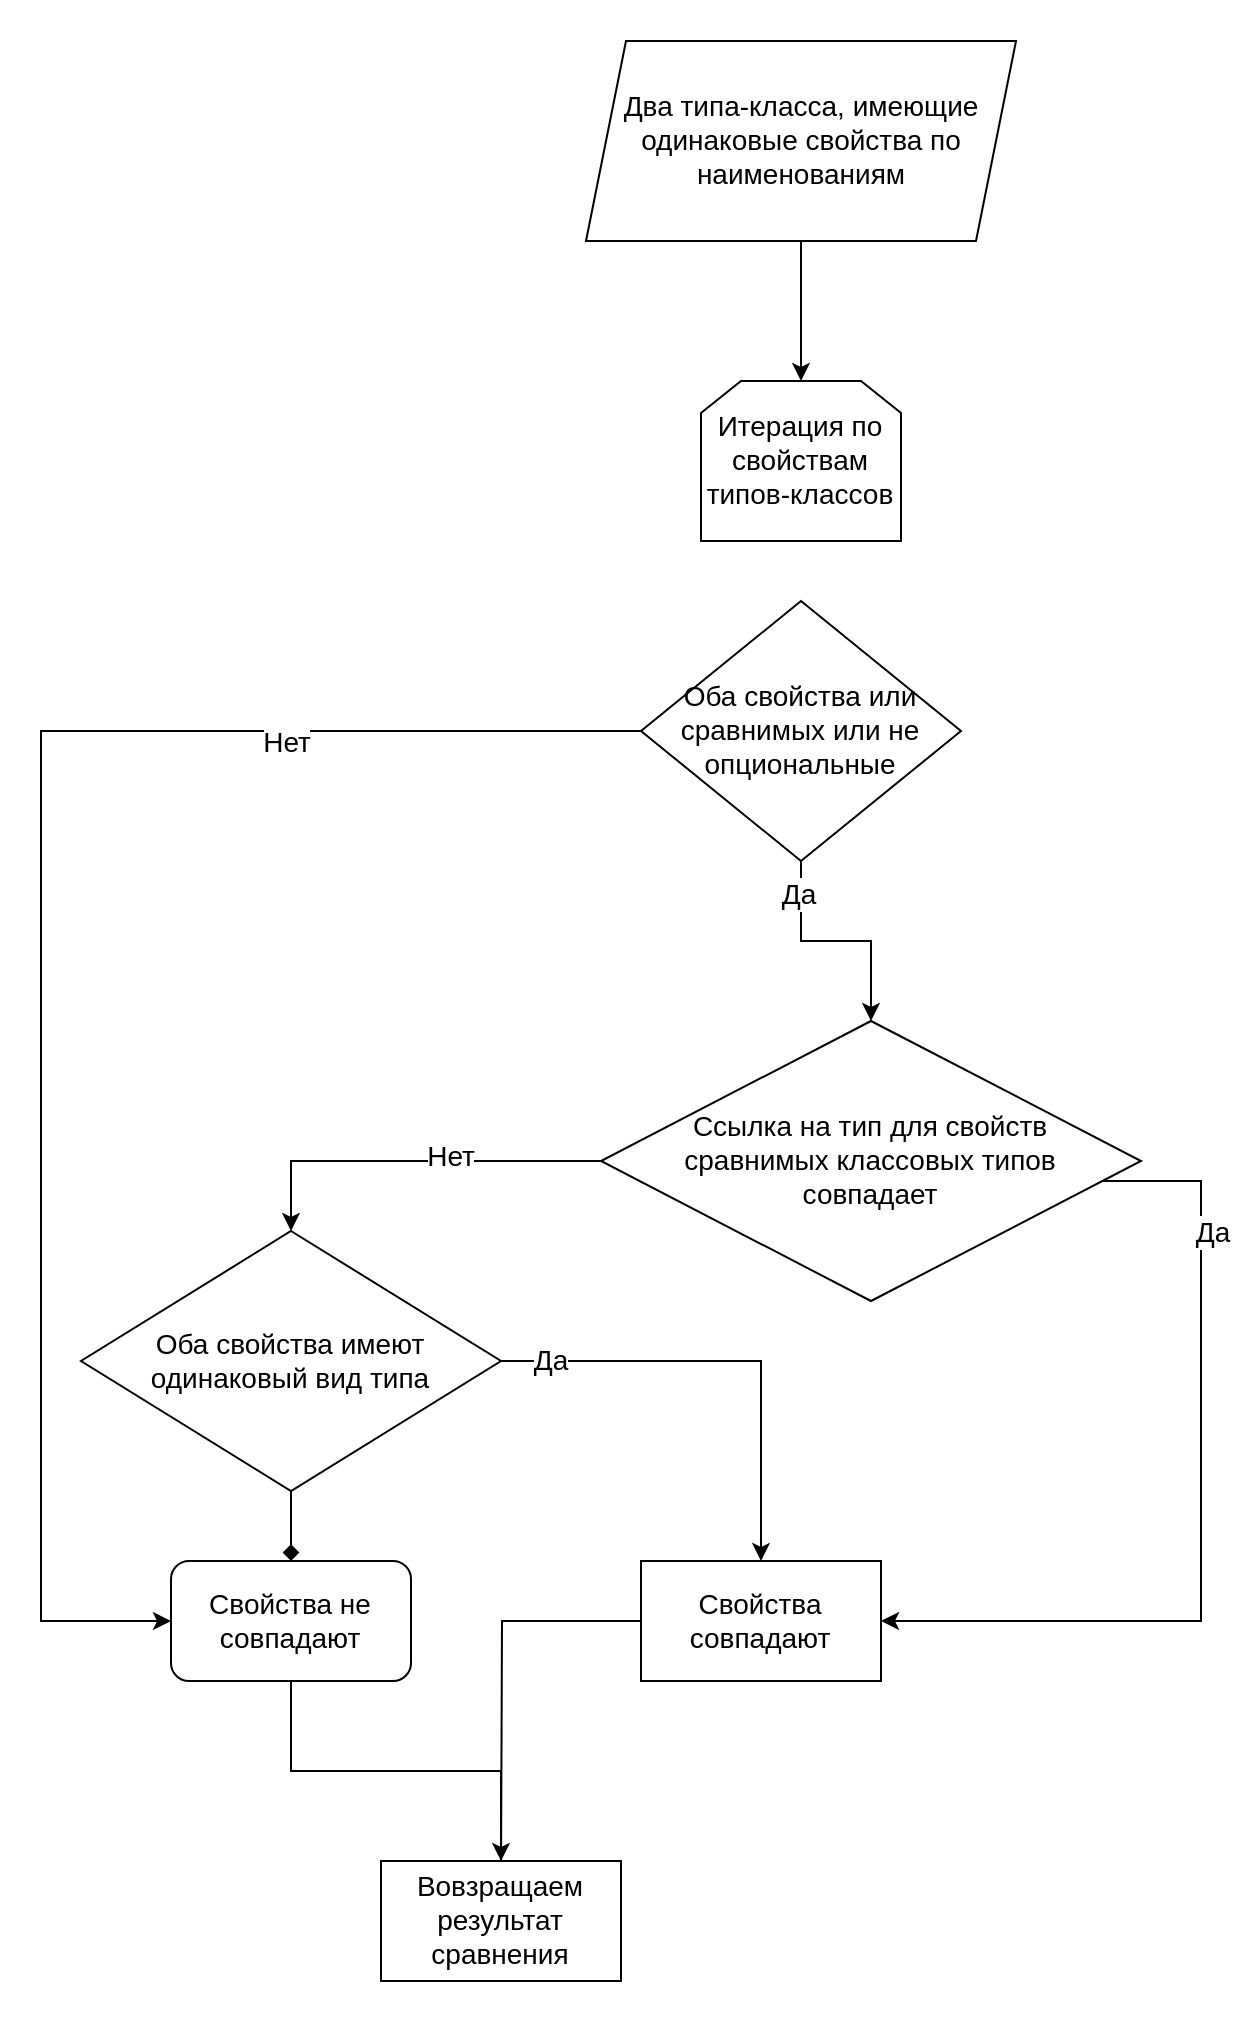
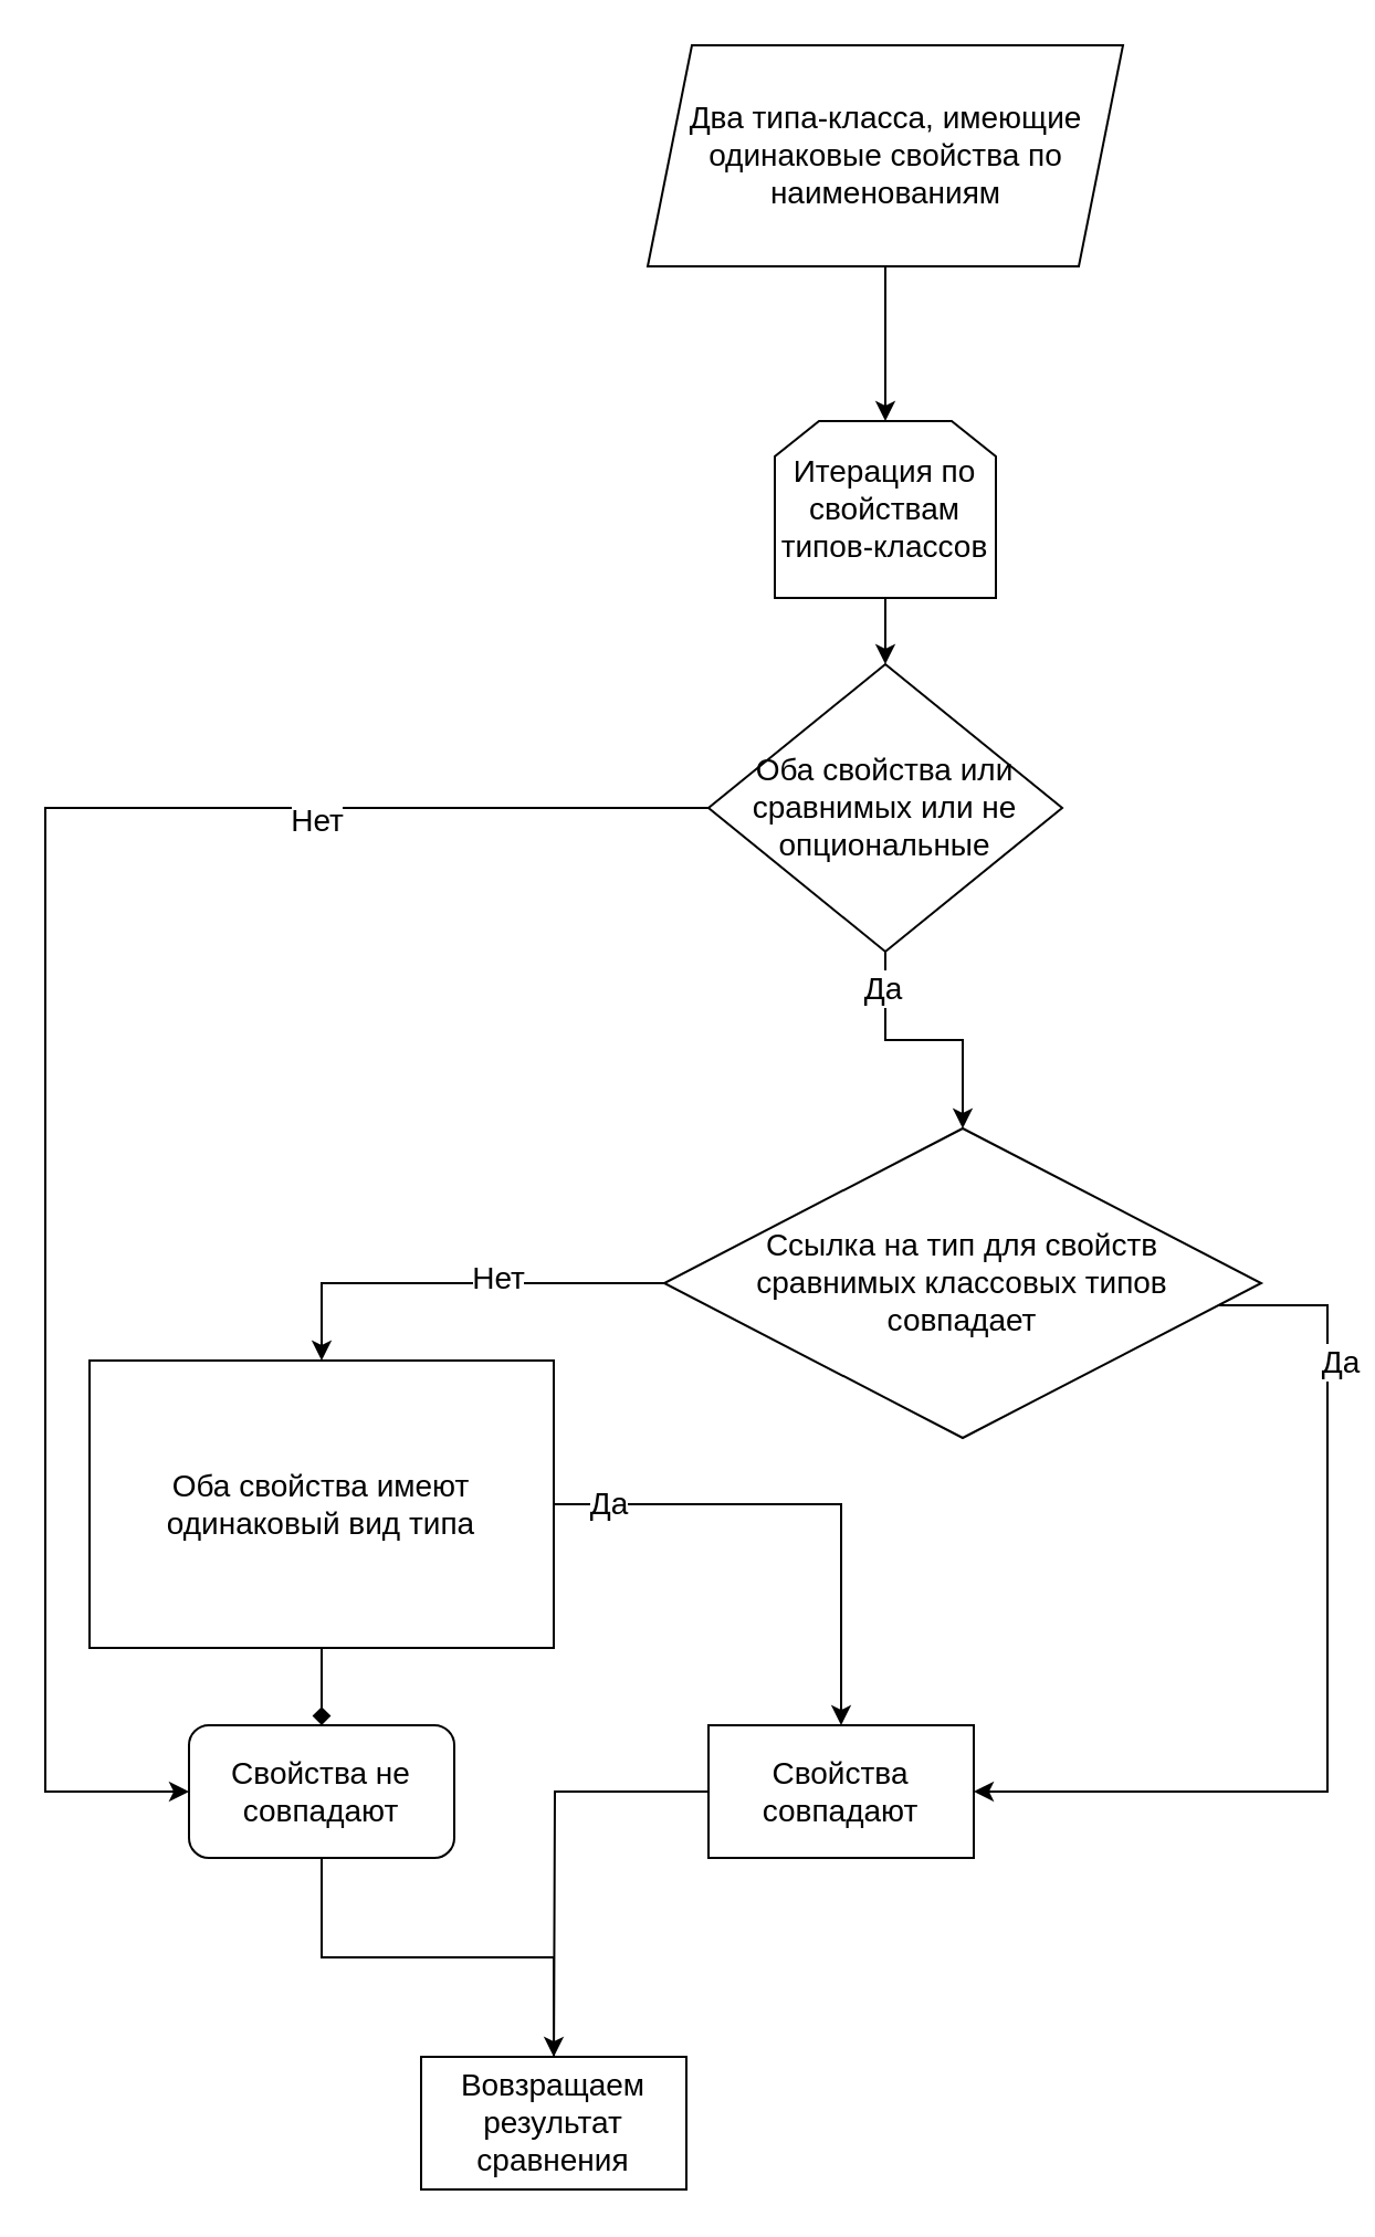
  <mxCell id="0" />
  <mxCell id="1" parent="0" />
+ <mxCell id="2" style="edgeStyle=orthogonalEdgeStyle;rounded=0;orthogonalLoop=1;jettySize=auto;html=1;entryX=0.5;entryY=0;entryDx=0;entryDy=0;fontSize=14;" edge="1" parent="1" source="3" target="8"><mxGeometry relative="1" as="geometry" /></mxCell>
  <mxCell id="3" value="Итерация по свойствам типов-классов" style="shape=loopLimit;whiteSpace=wrap;html=1;fontSize=14;" vertex="1" parent="1"><mxGeometry x="350" y="190" width="100" height="80" as="geometry" /></mxCell>
  <mxCell id="4" style="edgeStyle=orthogonalEdgeStyle;rounded=0;orthogonalLoop=1;jettySize=auto;html=1;fontSize=14;" edge="1" parent="1" source="8" target="13"><mxGeometry relative="1" as="geometry" /></mxCell>
  <mxCell id="5" value="Да" style="edgeLabel;html=1;align=center;verticalAlign=middle;resizable=0;points=[];fontSize=14;" vertex="1" connectable="0" parent="4"><mxGeometry x="-0.722" y="-2" relative="1" as="geometry"><mxPoint as="offset" /></mxGeometry></mxCell>
  <mxCell id="6" style="edgeStyle=orthogonalEdgeStyle;rounded=0;orthogonalLoop=1;jettySize=auto;html=1;entryX=0;entryY=0.5;entryDx=0;entryDy=0;" edge="1" parent="1" source="8" target="21"><mxGeometry relative="1" as="geometry"><Array as="points"><mxPoint x="20" y="365" /><mxPoint x="20" y="810" /></Array></mxGeometry></mxCell>
  <mxCell id="7" value="&lt;font style=&quot;font-size: 14px;&quot;&gt;Нет&lt;/font&gt;" style="edgeLabel;html=1;align=center;verticalAlign=middle;resizable=0;points=[];" vertex="1" connectable="0" parent="6"><mxGeometry x="-0.56" y="5" relative="1" as="geometry"><mxPoint as="offset" /></mxGeometry></mxCell>
  <mxCell id="8" value="&lt;span style=&quot;font-size: 14px;&quot;&gt;Оба свойства или сравнимых или не опциональные&lt;/span&gt;" style="rhombus;whiteSpace=wrap;html=1;fontSize=14;" vertex="1" parent="1"><mxGeometry x="320" y="300" width="160" height="130" as="geometry" /></mxCell>
  <mxCell id="9" style="edgeStyle=orthogonalEdgeStyle;rounded=0;orthogonalLoop=1;jettySize=auto;html=1;entryX=0.5;entryY=0;entryDx=0;entryDy=0;fontSize=14;" edge="1" parent="1" source="13" target="19"><mxGeometry relative="1" as="geometry" /></mxCell>
  <mxCell id="10" value="Нет" style="edgeLabel;html=1;align=center;verticalAlign=middle;resizable=0;points=[];fontSize=14;" vertex="1" connectable="0" parent="9"><mxGeometry x="-0.203" y="-3" relative="1" as="geometry"><mxPoint as="offset" /></mxGeometry></mxCell>
  <mxCell id="11" style="edgeStyle=orthogonalEdgeStyle;rounded=0;orthogonalLoop=1;jettySize=auto;html=1;entryX=1;entryY=0.5;entryDx=0;entryDy=0;fontSize=14;" edge="1" parent="1" source="13" target="15"><mxGeometry relative="1" as="geometry"><mxPoint x="560" y="740" as="targetPoint" /><Array as="points"><mxPoint x="600" y="590" /><mxPoint x="600" y="810" /></Array></mxGeometry></mxCell>
  <mxCell id="12" value="Да" style="edgeLabel;html=1;align=center;verticalAlign=middle;resizable=0;points=[];fontSize=14;" vertex="1" connectable="0" parent="11"><mxGeometry x="-0.65" y="5" relative="1" as="geometry"><mxPoint as="offset" /></mxGeometry></mxCell>
  <mxCell id="13" value="&lt;span style=&quot;font-size: 14px;&quot;&gt;Ссылка на тип для свойств сравнимых классовых типов совпадает&lt;/span&gt;" style="rhombus;whiteSpace=wrap;html=1;spacingLeft=20;spacingRight=20;fontSize=14;" vertex="1" parent="1"><mxGeometry x="300" y="510" width="270" height="140" as="geometry" /></mxCell>
  <mxCell id="14" style="edgeStyle=orthogonalEdgeStyle;rounded=0;orthogonalLoop=1;jettySize=auto;html=1;fontSize=14;" edge="1" parent="1" source="15"><mxGeometry relative="1" as="geometry"><mxPoint x="250" y="940" as="targetPoint" /></mxGeometry></mxCell>
  <mxCell id="15" value="&lt;span style=&quot;font-size: 14px;&quot;&gt;Свойства совпадают&lt;/span&gt;" style="rounded=0;whiteSpace=wrap;html=1;fontSize=14;" vertex="1" parent="1"><mxGeometry x="320" y="780" width="120" height="60" as="geometry" /></mxCell>
  <mxCell id="16" style="edgeStyle=orthogonalEdgeStyle;rounded=0;orthogonalLoop=1;jettySize=auto;html=1;entryX=0.5;entryY=0;entryDx=0;entryDy=0;fontSize=14;" edge="1" parent="1" source="19" target="15"><mxGeometry relative="1" as="geometry" /></mxCell>
  <mxCell id="17" value="Да" style="edgeLabel;html=1;align=center;verticalAlign=middle;resizable=0;points=[];fontSize=14;" vertex="1" connectable="0" parent="16"><mxGeometry x="-0.789" y="1" relative="1" as="geometry"><mxPoint as="offset" /></mxGeometry></mxCell>
  <mxCell id="18" style="edgeStyle=orthogonalEdgeStyle;rounded=0;orthogonalLoop=1;jettySize=auto;html=1;entryX=0.5;entryY=0;entryDx=0;entryDy=0;fontSize=14;endArrow=diamond;" edge="1" parent="1" source="19" target="21"><mxGeometry relative="1" as="geometry" /></mxCell>
- <mxCell id="19" value="&lt;span style=&quot;font-size: 14px;&quot;&gt;Оба свойства имеют одинаковый вид типа&lt;/span&gt;" style="rhombus;whiteSpace=wrap;html=1;fontSize=14;" vertex="1" parent="1"><mxGeometry x="40" y="615" width="210" height="130" as="geometry" /></mxCell>
+ <mxCell id="19" value="&lt;span style=&quot;font-size: 14px;&quot;&gt;Оба свойства имеют одинаковый вид типа&lt;/span&gt;" style="whiteSpace=wrap;html=1;fontSize=14;rounded=0;" vertex="1" parent="1"><mxGeometry x="40" y="615" width="210" height="130" as="geometry" /></mxCell>
  <mxCell id="20" style="edgeStyle=orthogonalEdgeStyle;rounded=0;orthogonalLoop=1;jettySize=auto;html=1;entryX=0.5;entryY=0;entryDx=0;entryDy=0;fontSize=14;" edge="1" parent="1" source="21" target="24"><mxGeometry relative="1" as="geometry" /></mxCell>
  <mxCell id="21" value="Свойства не совпадают" style="whiteSpace=wrap;html=1;fontSize=14;rounded=1;" vertex="1" parent="1"><mxGeometry x="85" y="780" width="120" height="60" as="geometry" /></mxCell>
  <mxCell id="22" style="edgeStyle=orthogonalEdgeStyle;rounded=0;orthogonalLoop=1;jettySize=auto;html=1;entryX=0.5;entryY=0;entryDx=0;entryDy=0;fontSize=14;" edge="1" parent="1" source="23" target="3"><mxGeometry relative="1" as="geometry" /></mxCell>
  <mxCell id="23" value="Два типа-класса, имеющие одинаковые свойства по наименованиям" style="shape=parallelogram;perimeter=parallelogramPerimeter;whiteSpace=wrap;html=1;fixedSize=1;fontSize=14;" vertex="1" parent="1"><mxGeometry x="292.5" y="20" width="215" height="100" as="geometry" /></mxCell>
  <mxCell id="24" value="Вовзращаем результат сравнения" style="rounded=0;whiteSpace=wrap;html=1;fontSize=14;" vertex="1" parent="1"><mxGeometry x="190" y="930" width="120" height="60" as="geometry" /></mxCell>
  <mxCell id="25" style="edgeStyle=orthogonalEdgeStyle;rounded=0;orthogonalLoop=1;jettySize=auto;html=1;exitX=0.5;exitY=1;exitDx=0;exitDy=0;fontSize=14;" edge="1" parent="1" source="24" target="24"><mxGeometry relative="1" as="geometry" /></mxCell>
